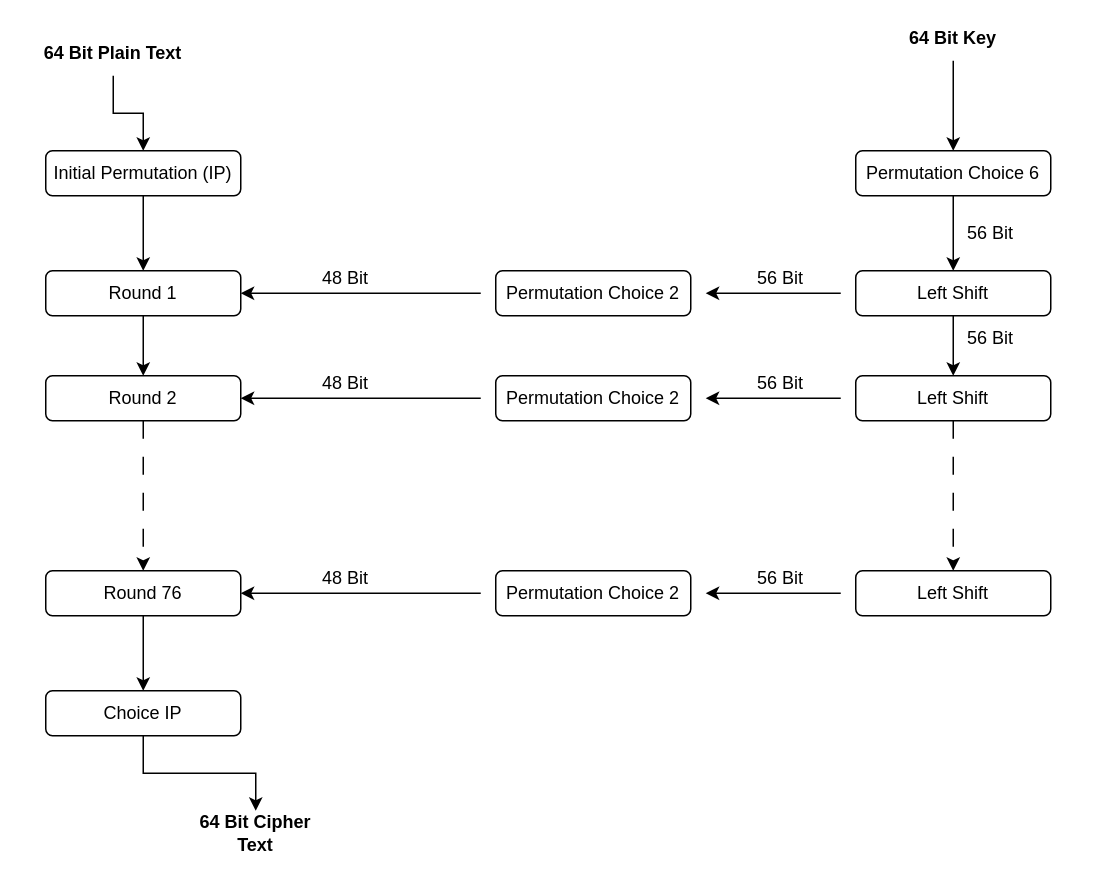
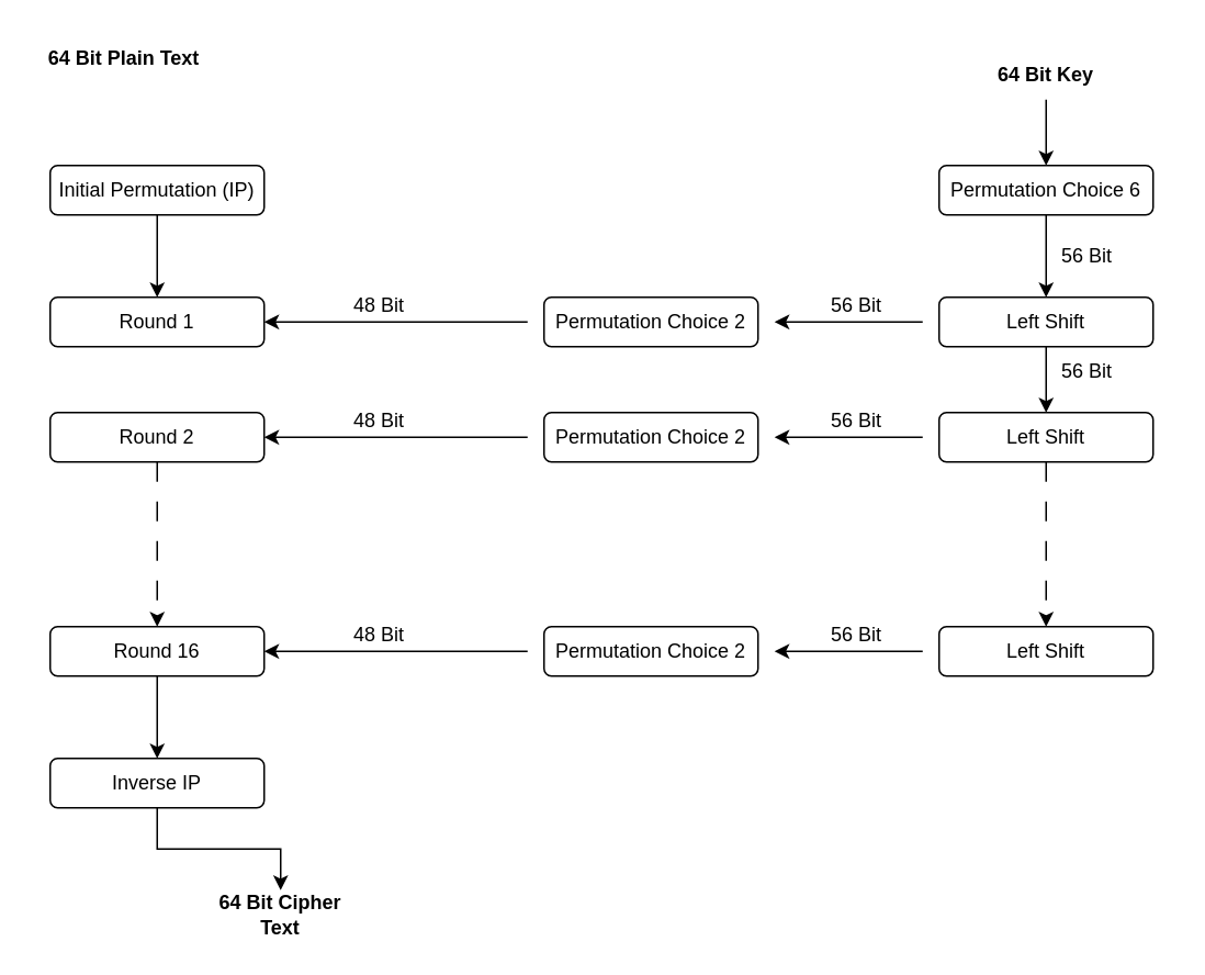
  <mxCell id="0" />
  <mxCell id="1" parent="0" />
  <mxCell id="2" value="" style="rounded=1;whiteSpace=wrap;html=1;" vertex="1" parent="1"><mxGeometry x="30" y="100" width="130" height="30" as="geometry" /></mxCell>
  <mxCell id="3" value="" style="rounded=1;whiteSpace=wrap;html=1;" vertex="1" parent="1"><mxGeometry x="30" y="180" width="130" height="30" as="geometry" /></mxCell>
  <mxCell id="4" value="" style="rounded=1;whiteSpace=wrap;html=1;" vertex="1" parent="1"><mxGeometry x="30" y="460" width="130" height="30" as="geometry" /></mxCell>
  <mxCell id="5" value="" style="rounded=1;whiteSpace=wrap;html=1;" vertex="1" parent="1"><mxGeometry x="30" y="380" width="130" height="30" as="geometry" /></mxCell>
  <mxCell id="6" value="" style="rounded=1;whiteSpace=wrap;html=1;" vertex="1" parent="1"><mxGeometry x="570" y="180" width="130" height="30" as="geometry" /></mxCell>
  <mxCell id="7" value="" style="rounded=1;whiteSpace=wrap;html=1;" vertex="1" parent="1"><mxGeometry x="30" y="250" width="130" height="30" as="geometry" /></mxCell>
  <mxCell id="8" value="" style="rounded=1;whiteSpace=wrap;html=1;" vertex="1" parent="1"><mxGeometry x="570" y="250" width="130" height="30" as="geometry" /></mxCell>
  <mxCell id="9" value="" style="rounded=1;whiteSpace=wrap;html=1;" vertex="1" parent="1"><mxGeometry x="330" y="380" width="130" height="30" as="geometry" /></mxCell>
  <mxCell id="10" value="" style="rounded=1;whiteSpace=wrap;html=1;" vertex="1" parent="1"><mxGeometry x="330" y="250" width="130" height="30" as="geometry" /></mxCell>
  <mxCell id="11" value="" style="rounded=1;whiteSpace=wrap;html=1;" vertex="1" parent="1"><mxGeometry x="330" y="180" width="130" height="30" as="geometry" /></mxCell>
  <mxCell id="12" value="" style="rounded=1;whiteSpace=wrap;html=1;" vertex="1" parent="1"><mxGeometry x="570" y="380" width="130" height="30" as="geometry" /></mxCell>
  <mxCell id="13" value="" style="rounded=1;whiteSpace=wrap;html=1;" vertex="1" parent="1"><mxGeometry x="570" y="100" width="130" height="30" as="geometry" /></mxCell>
- <mxCell id="14" style="edgeStyle=orthogonalEdgeStyle;rounded=0;orthogonalLoop=1;jettySize=auto;html=1;exitX=0.5;exitY=1;exitDx=0;exitDy=0;entryX=0.5;entryY=0;entryDx=0;entryDy=0;" edge="1" parent="1" source="15" target="17"><mxGeometry relative="1" as="geometry" /></mxCell>
  <mxCell id="15" value="&lt;b&gt;64 Bit Plain Text&lt;/b&gt;" style="text;html=1;align=center;verticalAlign=middle;whiteSpace=wrap;rounded=0;" vertex="1" parent="1"><mxGeometry x="25" y="20" width="100" height="30" as="geometry" /></mxCell>
  <mxCell id="16" style="edgeStyle=orthogonalEdgeStyle;rounded=0;orthogonalLoop=1;jettySize=auto;html=1;exitX=0.5;exitY=1;exitDx=0;exitDy=0;entryX=0.5;entryY=0;entryDx=0;entryDy=0;" edge="1" parent="1" source="17" target="19"><mxGeometry relative="1" as="geometry" /></mxCell>
  <mxCell id="17" value="Initial Permutation (IP)" style="text;html=1;align=center;verticalAlign=middle;whiteSpace=wrap;rounded=0;" vertex="1" parent="1"><mxGeometry x="20" y="100" width="150" height="30" as="geometry" /></mxCell>
- <mxCell id="18" style="edgeStyle=orthogonalEdgeStyle;rounded=0;orthogonalLoop=1;jettySize=auto;html=1;exitX=0.5;exitY=1;exitDx=0;exitDy=0;entryX=0.5;entryY=0;entryDx=0;entryDy=0;" edge="1" parent="1" source="19" target="21"><mxGeometry relative="1" as="geometry" /></mxCell>
  <mxCell id="19" value="Round 1" style="text;html=1;align=center;verticalAlign=middle;whiteSpace=wrap;rounded=0;" vertex="1" parent="1"><mxGeometry x="65" y="180" width="60" height="30" as="geometry" /></mxCell>
  <mxCell id="20" style="edgeStyle=orthogonalEdgeStyle;rounded=0;orthogonalLoop=1;jettySize=auto;html=1;exitX=0.5;exitY=1;exitDx=0;exitDy=0;entryX=0.5;entryY=0;entryDx=0;entryDy=0;dashed=1;dashPattern=12 12;" edge="1" parent="1" source="21" target="23"><mxGeometry relative="1" as="geometry" /></mxCell>
  <mxCell id="21" value="Round 2" style="text;html=1;align=center;verticalAlign=middle;whiteSpace=wrap;rounded=0;" vertex="1" parent="1"><mxGeometry x="65" y="250" width="60" height="30" as="geometry" /></mxCell>
  <mxCell id="22" style="edgeStyle=orthogonalEdgeStyle;rounded=0;orthogonalLoop=1;jettySize=auto;html=1;exitX=0.5;exitY=1;exitDx=0;exitDy=0;entryX=0.5;entryY=0;entryDx=0;entryDy=0;" edge="1" parent="1" source="23" target="25"><mxGeometry relative="1" as="geometry" /></mxCell>
- <mxCell id="23" value="Round 76" style="text;html=1;align=center;verticalAlign=middle;whiteSpace=wrap;rounded=0;" vertex="1" parent="1"><mxGeometry x="65" y="380" width="60" height="30" as="geometry" /></mxCell>
+ <mxCell id="23" value="Round 16" style="text;html=1;align=center;verticalAlign=middle;whiteSpace=wrap;rounded=0;" vertex="1" parent="1"><mxGeometry x="65" y="380" width="60" height="30" as="geometry" /></mxCell>
  <mxCell id="24" style="edgeStyle=orthogonalEdgeStyle;rounded=0;orthogonalLoop=1;jettySize=auto;html=1;exitX=0.5;exitY=1;exitDx=0;exitDy=0;entryX=0.5;entryY=0;entryDx=0;entryDy=0;" edge="1" parent="1" source="25" target="44"><mxGeometry relative="1" as="geometry" /></mxCell>
- <mxCell id="25" value="Choice IP" style="text;html=1;align=center;verticalAlign=middle;whiteSpace=wrap;rounded=0;" vertex="1" parent="1"><mxGeometry x="20" y="460" width="150" height="30" as="geometry" /></mxCell>
+ <mxCell id="25" value="Inverse IP" style="text;html=1;align=center;verticalAlign=middle;whiteSpace=wrap;rounded=0;" vertex="1" parent="1"><mxGeometry x="20" y="460" width="150" height="30" as="geometry" /></mxCell>
  <mxCell id="26" style="edgeStyle=orthogonalEdgeStyle;rounded=0;orthogonalLoop=1;jettySize=auto;html=1;exitX=0;exitY=0.5;exitDx=0;exitDy=0;entryX=1;entryY=0.5;entryDx=0;entryDy=0;" edge="1" parent="1" source="27" target="3"><mxGeometry relative="1" as="geometry" /></mxCell>
  <mxCell id="27" value="Permutation Choice 2" style="text;html=1;align=center;verticalAlign=middle;whiteSpace=wrap;rounded=0;" vertex="1" parent="1"><mxGeometry x="320" y="180" width="150" height="30" as="geometry" /></mxCell>
  <mxCell id="28" style="edgeStyle=orthogonalEdgeStyle;rounded=0;orthogonalLoop=1;jettySize=auto;html=1;exitX=0;exitY=0.5;exitDx=0;exitDy=0;entryX=1;entryY=0.5;entryDx=0;entryDy=0;" edge="1" parent="1" source="29" target="7"><mxGeometry relative="1" as="geometry" /></mxCell>
  <mxCell id="29" value="Permutation Choice 2" style="text;html=1;align=center;verticalAlign=middle;whiteSpace=wrap;rounded=0;" vertex="1" parent="1"><mxGeometry x="320" y="250" width="150" height="30" as="geometry" /></mxCell>
  <mxCell id="30" style="edgeStyle=orthogonalEdgeStyle;rounded=0;orthogonalLoop=1;jettySize=auto;html=1;exitX=0;exitY=0.5;exitDx=0;exitDy=0;entryX=1;entryY=0.5;entryDx=0;entryDy=0;" edge="1" parent="1" source="31" target="5"><mxGeometry relative="1" as="geometry" /></mxCell>
  <mxCell id="31" value="Permutation Choice 2" style="text;html=1;align=center;verticalAlign=middle;whiteSpace=wrap;rounded=0;" vertex="1" parent="1"><mxGeometry x="320" y="380" width="150" height="30" as="geometry" /></mxCell>
  <mxCell id="32" style="edgeStyle=orthogonalEdgeStyle;rounded=0;orthogonalLoop=1;jettySize=auto;html=1;exitX=0.5;exitY=1;exitDx=0;exitDy=0;entryX=0.5;entryY=0;entryDx=0;entryDy=0;" edge="1" parent="1" source="33" target="36"><mxGeometry relative="1" as="geometry" /></mxCell>
  <mxCell id="33" value="Permutation Choice 6" style="text;html=1;align=center;verticalAlign=middle;whiteSpace=wrap;rounded=0;" vertex="1" parent="1"><mxGeometry x="560" y="100" width="150" height="30" as="geometry" /></mxCell>
  <mxCell id="34" style="edgeStyle=orthogonalEdgeStyle;rounded=0;orthogonalLoop=1;jettySize=auto;html=1;exitX=0;exitY=0.5;exitDx=0;exitDy=0;entryX=1;entryY=0.5;entryDx=0;entryDy=0;" edge="1" parent="1" source="36" target="27"><mxGeometry relative="1" as="geometry" /></mxCell>
  <mxCell id="35" style="edgeStyle=orthogonalEdgeStyle;rounded=0;orthogonalLoop=1;jettySize=auto;html=1;exitX=0.5;exitY=1;exitDx=0;exitDy=0;entryX=0.5;entryY=0;entryDx=0;entryDy=0;" edge="1" parent="1" source="36" target="39"><mxGeometry relative="1" as="geometry" /></mxCell>
  <mxCell id="36" value="Left Shift" style="text;html=1;align=center;verticalAlign=middle;whiteSpace=wrap;rounded=0;" vertex="1" parent="1"><mxGeometry x="560" y="180" width="150" height="30" as="geometry" /></mxCell>
  <mxCell id="37" style="edgeStyle=orthogonalEdgeStyle;rounded=0;orthogonalLoop=1;jettySize=auto;html=1;exitX=0;exitY=0.5;exitDx=0;exitDy=0;entryX=1;entryY=0.5;entryDx=0;entryDy=0;" edge="1" parent="1" source="39" target="29"><mxGeometry relative="1" as="geometry" /></mxCell>
  <mxCell id="38" style="edgeStyle=orthogonalEdgeStyle;rounded=0;orthogonalLoop=1;jettySize=auto;html=1;exitX=0.5;exitY=1;exitDx=0;exitDy=0;entryX=0.5;entryY=0;entryDx=0;entryDy=0;dashed=1;dashPattern=12 12;" edge="1" parent="1" source="39" target="41"><mxGeometry relative="1" as="geometry" /></mxCell>
  <mxCell id="39" value="Left Shift" style="text;html=1;align=center;verticalAlign=middle;whiteSpace=wrap;rounded=0;" vertex="1" parent="1"><mxGeometry x="560" y="250" width="150" height="30" as="geometry" /></mxCell>
  <mxCell id="40" style="edgeStyle=orthogonalEdgeStyle;rounded=0;orthogonalLoop=1;jettySize=auto;html=1;exitX=0;exitY=0.5;exitDx=0;exitDy=0;entryX=1;entryY=0.5;entryDx=0;entryDy=0;" edge="1" parent="1" source="41" target="31"><mxGeometry relative="1" as="geometry" /></mxCell>
  <mxCell id="41" value="Left Shift" style="text;html=1;align=center;verticalAlign=middle;whiteSpace=wrap;rounded=0;" vertex="1" parent="1"><mxGeometry x="560" y="380" width="150" height="30" as="geometry" /></mxCell>
  <mxCell id="42" style="edgeStyle=orthogonalEdgeStyle;rounded=0;orthogonalLoop=1;jettySize=auto;html=1;exitX=0.5;exitY=1;exitDx=0;exitDy=0;entryX=0.5;entryY=0;entryDx=0;entryDy=0;" edge="1" parent="1" source="43" target="33"><mxGeometry relative="1" as="geometry" /></mxCell>
- <mxCell id="43" value="&lt;b&gt;64 Bit Key&lt;/b&gt;" style="text;html=1;align=center;verticalAlign=middle;whiteSpace=wrap;rounded=0;" vertex="1" parent="1"><mxGeometry x="585" y="10" width="100" height="30" as="geometry" /></mxCell>
+ <mxCell id="43" value="&lt;b&gt;64 Bit Key&lt;/b&gt;" style="text;html=1;align=center;verticalAlign=middle;whiteSpace=wrap;rounded=0;" vertex="1" parent="1"><mxGeometry x="585" y="30" width="100" height="30" as="geometry" /></mxCell>
  <mxCell id="44" value="&lt;b&gt;64 Bit Cipher Text&lt;/b&gt;" style="text;html=1;align=center;verticalAlign=middle;whiteSpace=wrap;rounded=0;" vertex="1" parent="1"><mxGeometry x="120" y="540" width="100" height="30" as="geometry" /></mxCell>
  <mxCell id="45" value="56 Bit" style="text;html=1;align=center;verticalAlign=middle;whiteSpace=wrap;rounded=0;" vertex="1" parent="1"><mxGeometry x="630" y="140" width="60" height="30" as="geometry" /></mxCell>
  <mxCell id="46" value="56 Bit" style="text;html=1;align=center;verticalAlign=middle;whiteSpace=wrap;rounded=0;" vertex="1" parent="1"><mxGeometry x="630" y="210" width="60" height="30" as="geometry" /></mxCell>
  <mxCell id="47" value="56 Bit" style="text;html=1;align=center;verticalAlign=middle;whiteSpace=wrap;rounded=0;" vertex="1" parent="1"><mxGeometry x="490" y="170" width="60" height="30" as="geometry" /></mxCell>
  <mxCell id="48" value="56 Bit" style="text;html=1;align=center;verticalAlign=middle;whiteSpace=wrap;rounded=0;" vertex="1" parent="1"><mxGeometry x="490" y="240" width="60" height="30" as="geometry" /></mxCell>
  <mxCell id="49" value="56 Bit" style="text;html=1;align=center;verticalAlign=middle;whiteSpace=wrap;rounded=0;" vertex="1" parent="1"><mxGeometry x="490" y="370" width="60" height="30" as="geometry" /></mxCell>
  <mxCell id="50" value="48 Bit" style="text;html=1;align=center;verticalAlign=middle;whiteSpace=wrap;rounded=0;" vertex="1" parent="1"><mxGeometry x="200" y="170" width="60" height="30" as="geometry" /></mxCell>
  <mxCell id="51" value="48 Bit" style="text;html=1;align=center;verticalAlign=middle;whiteSpace=wrap;rounded=0;" vertex="1" parent="1"><mxGeometry x="200" y="240" width="60" height="30" as="geometry" /></mxCell>
  <mxCell id="52" value="48 Bit" style="text;html=1;align=center;verticalAlign=middle;whiteSpace=wrap;rounded=0;" vertex="1" parent="1"><mxGeometry x="200" y="370" width="60" height="30" as="geometry" /></mxCell>
